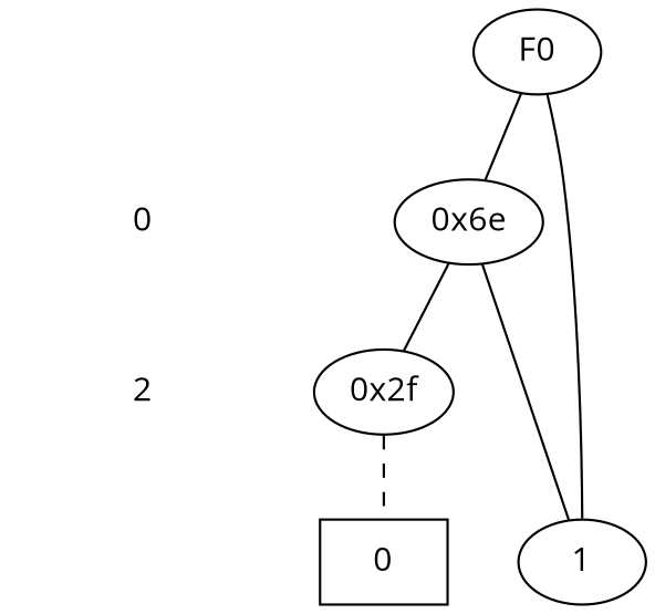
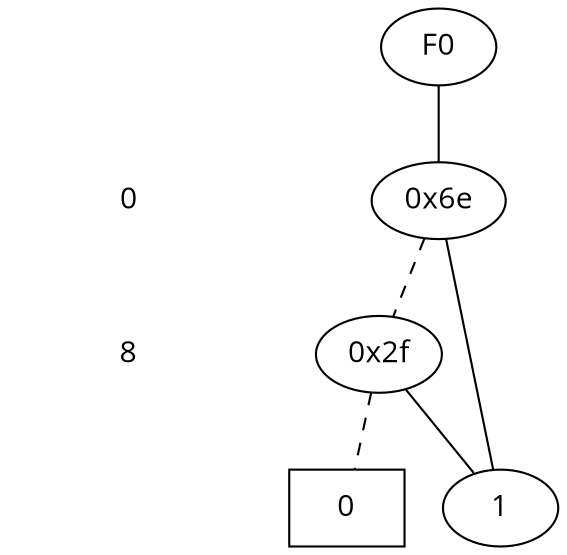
  digraph {
    fontname="Open Sans"
    node [fontname="Open Sans" shape=plaintext]
    edge [dir=none fontname="Open Sans"]
    "CONST NODES" [style=invis]
    " 0 "
-   " 2 "
+   " 2 " [label=8]
    F0 [shape=ellipse]
    "0x6e" [shape=""]
    "0x2f" [shape=""]
    n7 [label=0 shape=box]
    n8 [label=1 shape=ellipse]
    subgraph sub_1 {
      "CONST NODES"
      " 0 "
      " 2 "
    }
    subgraph sub_2 {
      rank=same
      F0
    }
    subgraph sub_3 {
      rank=same
      " 0 "
      "0x6e"
    }
    subgraph sub_4 {
      rank=same
      " 2 "
      "0x2f"
    }
    subgraph sub_5 {
      rank=same
      "CONST NODES"
      subgraph sub_6 {
        rank=same
        n7
        n8
      }
    }
    " 0 " -> " 2 " [style=invis]
    " 2 " -> "CONST NODES" [style=invis]
    F0 -> "0x6e" [style=solid]
-   "0x6e" -> "0x2f" [style=solid]
+   "0x6e" -> "0x2f" [style=dashed]
    "0x6e" -> n8
    "0x2f" -> n7 [style=dashed]
-   F0 -> n8
+   "0x2f" -> n8
  }
